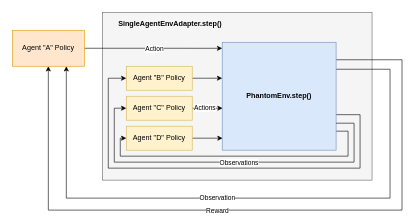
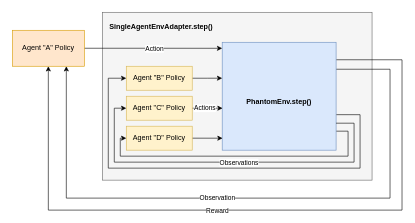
  <mxCell id="0" />
  <mxCell id="1" parent="0" />
  <mxCell id="2" value="" style="rounded=0;whiteSpace=wrap;html=1;fillColor=#f5f5f5;fontColor=#333333;strokeColor=#666666;" vertex="1" parent="1"><mxGeometry x="170" y="20" width="450" height="280" as="geometry" /></mxCell>
  <mxCell id="3" style="edgeStyle=orthogonalEdgeStyle;rounded=0;orthogonalLoop=1;jettySize=auto;html=1;exitX=1;exitY=0.25;exitDx=0;exitDy=0;entryX=0.75;entryY=1;entryDx=0;entryDy=0;startArrow=none;startFill=0;endArrow=classic;endFill=1;" edge="1" parent="1" source="5" target="12"><mxGeometry relative="1" as="geometry"><Array as="points"><mxPoint x="650" y="115" /><mxPoint x="650" y="330" /><mxPoint x="110" y="330" /></Array></mxGeometry></mxCell>
  <mxCell id="4" value="Observation" style="edgeLabel;html=1;align=center;verticalAlign=middle;resizable=0;points=[];" vertex="1" connectable="0" parent="3"><mxGeometry x="0.115" y="-1" relative="1" as="geometry"><mxPoint as="offset" /></mxGeometry></mxCell>
  <mxCell id="5" value="" style="rounded=0;whiteSpace=wrap;html=1;fillColor=#dae8fc;strokeColor=#6c8ebf;" vertex="1" parent="1"><mxGeometry x="370" y="70" width="190" height="180" as="geometry" /></mxCell>
- <mxCell id="6" value="PhantomEnv.step()" style="text;html=1;strokeColor=none;fillColor=none;align=center;verticalAlign=middle;whiteSpace=wrap;rounded=0;fontStyle=1" vertex="1" parent="1"><mxGeometry x="380" y="145" width="170" height="30" as="geometry" /></mxCell>
- <mxCell id="7" value="SingleAgentEnvAdapter.step()" style="text;html=1;strokeColor=none;fillColor=none;align=left;verticalAlign=middle;whiteSpace=wrap;rounded=0;fontStyle=1" vertex="1" parent="1"><mxGeometry x="195" y="25" width="170" height="30" as="geometry" /></mxCell>
+ <mxCell id="6" value="PhantomEnv.step()" style="text;html=1;strokeColor=none;fillColor=none;align=center;verticalAlign=middle;whiteSpace=wrap;rounded=0;fontStyle=1" vertex="1" parent="1"><mxGeometry x="380" y="155" width="170" height="30" as="geometry" /></mxCell>
+ <mxCell id="7" value="SingleAgentEnvAdapter.step()" style="text;html=1;strokeColor=none;fillColor=none;align=left;verticalAlign=middle;whiteSpace=wrap;rounded=0;fontStyle=1" vertex="1" parent="1"><mxGeometry x="180" y="30" width="170" height="30" as="geometry" /></mxCell>
  <mxCell id="8" style="edgeStyle=orthogonalEdgeStyle;rounded=0;orthogonalLoop=1;jettySize=auto;html=1;exitX=1;exitY=0.5;exitDx=0;exitDy=0;entryX=0;entryY=0.056;entryDx=0;entryDy=0;entryPerimeter=0;" edge="1" parent="1" source="12" target="5"><mxGeometry relative="1" as="geometry" /></mxCell>
  <mxCell id="9" value="Action" style="edgeLabel;html=1;align=center;verticalAlign=middle;resizable=0;points=[];" vertex="1" connectable="0" parent="8"><mxGeometry x="0.019" relative="1" as="geometry"><mxPoint as="offset" /></mxGeometry></mxCell>
  <mxCell id="10" style="edgeStyle=orthogonalEdgeStyle;rounded=0;orthogonalLoop=1;jettySize=auto;html=1;exitX=0.5;exitY=1;exitDx=0;exitDy=0;entryX=1.003;entryY=0.162;entryDx=0;entryDy=0;entryPerimeter=0;startArrow=classic;startFill=1;endArrow=none;endFill=0;" edge="1" parent="1" source="12" target="5"><mxGeometry relative="1" as="geometry"><Array as="points"><mxPoint x="80" y="350" /><mxPoint x="670" y="350" /><mxPoint x="670" y="99" /></Array></mxGeometry></mxCell>
  <mxCell id="11" value="Reward" style="edgeLabel;html=1;align=center;verticalAlign=middle;resizable=0;points=[];" vertex="1" connectable="0" parent="10"><mxGeometry x="-0.125" y="-1" relative="1" as="geometry"><mxPoint as="offset" /></mxGeometry></mxCell>
  <mxCell id="12" value="Agent &quot;A&quot; Policy" style="rounded=0;whiteSpace=wrap;html=1;fillColor=#ffe6cc;strokeColor=#d79b00;" vertex="1" parent="1"><mxGeometry x="20" y="50" width="120" height="60" as="geometry" /></mxCell>
  <mxCell id="13" style="edgeStyle=orthogonalEdgeStyle;rounded=0;orthogonalLoop=1;jettySize=auto;html=1;exitX=1;exitY=0.5;exitDx=0;exitDy=0;entryX=0;entryY=0.333;entryDx=0;entryDy=0;entryPerimeter=0;" edge="1" parent="1" source="15" target="5"><mxGeometry relative="1" as="geometry" /></mxCell>
  <mxCell id="14" style="edgeStyle=orthogonalEdgeStyle;rounded=0;orthogonalLoop=1;jettySize=auto;html=1;exitX=0;exitY=0.5;exitDx=0;exitDy=0;entryX=1.003;entryY=0.671;entryDx=0;entryDy=0;entryPerimeter=0;startArrow=classic;startFill=1;endArrow=none;endFill=0;" edge="1" parent="1" source="15" target="5"><mxGeometry relative="1" as="geometry"><Array as="points"><mxPoint x="180" y="130" /><mxPoint x="180" y="280" /><mxPoint x="600" y="280" /><mxPoint x="600" y="191" /></Array></mxGeometry></mxCell>
  <mxCell id="15" value="Agent &quot;B&quot; Policy" style="rounded=0;whiteSpace=wrap;html=1;fillColor=#fff2cc;strokeColor=#d6b656;" vertex="1" parent="1"><mxGeometry x="210" y="110" width="110" height="40" as="geometry" /></mxCell>
  <mxCell id="16" style="edgeStyle=orthogonalEdgeStyle;rounded=0;orthogonalLoop=1;jettySize=auto;html=1;exitX=1;exitY=0.5;exitDx=0;exitDy=0;entryX=0.003;entryY=0.611;entryDx=0;entryDy=0;entryPerimeter=0;" edge="1" parent="1" source="20" target="5"><mxGeometry relative="1" as="geometry" /></mxCell>
  <mxCell id="17" value="Actions" style="edgeLabel;html=1;align=center;verticalAlign=middle;resizable=0;points=[];" vertex="1" connectable="0" parent="16"><mxGeometry x="0.074" y="-1" relative="1" as="geometry"><mxPoint x="-7" y="-1" as="offset" /></mxGeometry></mxCell>
  <mxCell id="18" style="edgeStyle=orthogonalEdgeStyle;rounded=0;orthogonalLoop=1;jettySize=auto;html=1;exitX=0;exitY=0.5;exitDx=0;exitDy=0;entryX=1;entryY=0.75;entryDx=0;entryDy=0;startArrow=classic;startFill=1;endArrow=none;endFill=0;" edge="1" parent="1" source="20" target="5"><mxGeometry relative="1" as="geometry"><Array as="points"><mxPoint x="190" y="180" /><mxPoint x="190" y="270" /><mxPoint x="590" y="270" /><mxPoint x="590" y="205" /></Array></mxGeometry></mxCell>
  <mxCell id="19" value="Observations" style="edgeLabel;html=1;align=center;verticalAlign=middle;resizable=0;points=[];" vertex="1" connectable="0" parent="18"><mxGeometry x="0.049" relative="1" as="geometry"><mxPoint as="offset" /></mxGeometry></mxCell>
  <mxCell id="20" value="Agent &quot;C&quot; Policy" style="rounded=0;whiteSpace=wrap;html=1;fillColor=#fff2cc;strokeColor=#d6b656;" vertex="1" parent="1"><mxGeometry x="210" y="160" width="110" height="40" as="geometry" /></mxCell>
  <mxCell id="21" style="edgeStyle=orthogonalEdgeStyle;rounded=0;orthogonalLoop=1;jettySize=auto;html=1;exitX=1;exitY=0.5;exitDx=0;exitDy=0;entryX=0.003;entryY=0.889;entryDx=0;entryDy=0;entryPerimeter=0;" edge="1" parent="1" source="23" target="5"><mxGeometry relative="1" as="geometry" /></mxCell>
  <mxCell id="22" style="edgeStyle=orthogonalEdgeStyle;rounded=0;orthogonalLoop=1;jettySize=auto;html=1;exitX=0;exitY=0.5;exitDx=0;exitDy=0;entryX=1.003;entryY=0.824;entryDx=0;entryDy=0;entryPerimeter=0;startArrow=classic;startFill=1;endArrow=none;endFill=0;" edge="1" parent="1" source="23" target="5"><mxGeometry relative="1" as="geometry"><Array as="points"><mxPoint x="200" y="230" /><mxPoint x="200" y="260" /><mxPoint x="580" y="260" /><mxPoint x="580" y="218" /></Array></mxGeometry></mxCell>
  <mxCell id="23" value="Agent &quot;D&quot; Policy" style="rounded=0;whiteSpace=wrap;html=1;fillColor=#fff2cc;strokeColor=#d6b656;" vertex="1" parent="1"><mxGeometry x="210" y="210" width="110" height="40" as="geometry" /></mxCell>
